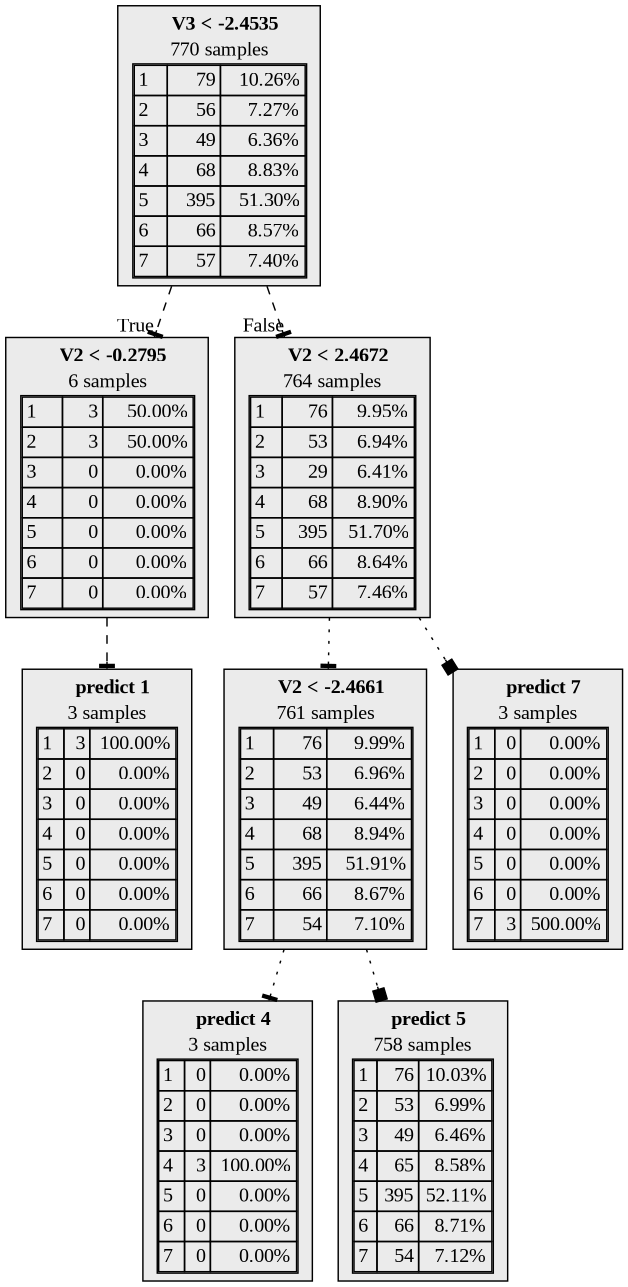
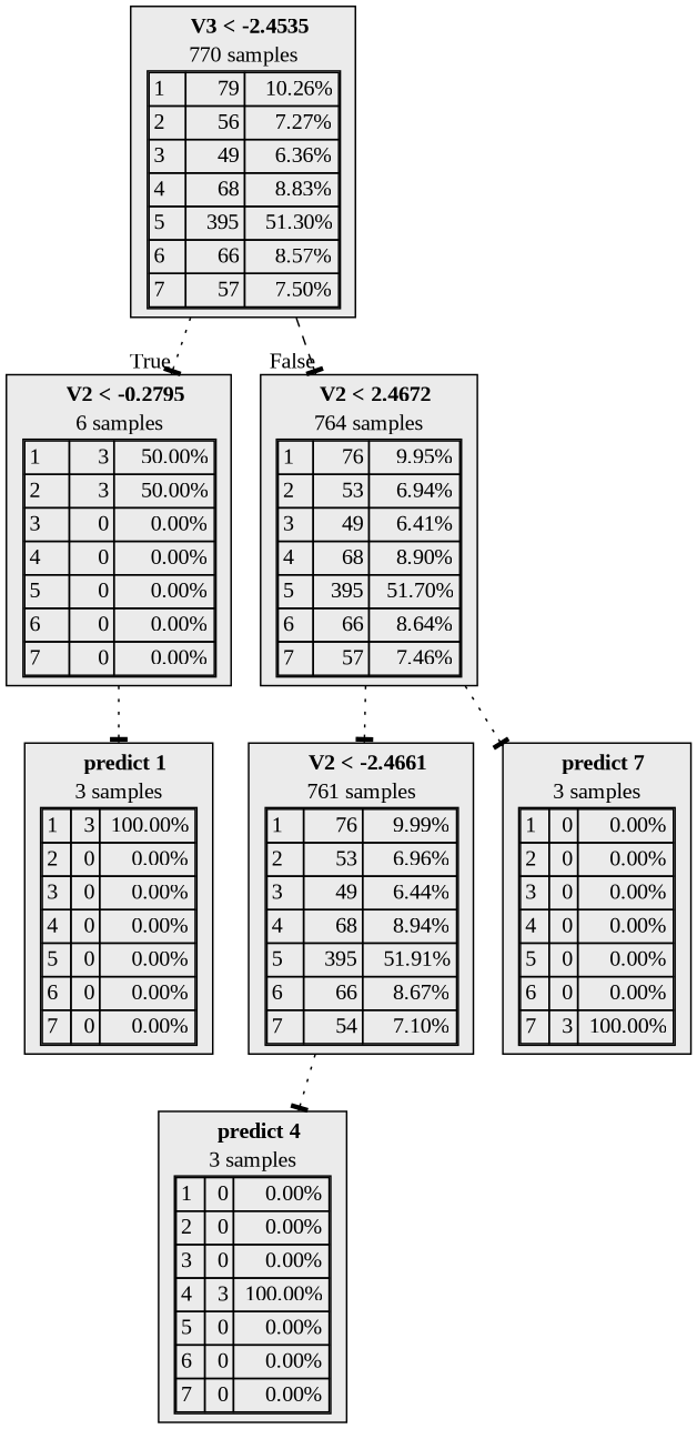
  digraph {
    fontname="Liberation Serif"
    node [fillcolor="#EBEBEB" fontname="Liberation Serif" shape=box style=filled]
    edge [arrowhead=tee fontname="Liberation Serif" style=dotted]
-   n1 [label=<  <TABLE BORDER="0" CELLPADDING="0">       <TR>     <TD>       <B>V3 &lt; -2.4535</B>     </TD>   </TR>      <TR>       <TD>770 samples</TD>     </TR>     <TR>   <TD>     <TABLE CELLSPACING="0">                <TR >     <TD ALIGN="LEFT">1</TD>     <TD ALIGN="RIGHT">79</TD>     <TD ALIGN="RIGHT">10.26%</TD>   </TR>   <TR >     <TD ALIGN="LEFT">2</TD>     <TD ALIGN="RIGHT">56</TD>     <TD ALIGN="RIGHT">7.27%</TD>   </TR>   <TR >     <TD ALIGN="LEFT">3</TD>     <TD ALIGN="RIGHT">49</TD>     <TD ALIGN="RIGHT">6.36%</TD>   </TR>   <TR >     <TD ALIGN="LEFT">4</TD>     <TD ALIGN="RIGHT">68</TD>     <TD ALIGN="RIGHT">8.83%</TD>   </TR>   <TR class="highlighted">     <TD ALIGN="LEFT">5</TD>     <TD ALIGN="RIGHT">395</TD>     <TD ALIGN="RIGHT">51.30%</TD>   </TR>   <TR >     <TD ALIGN="LEFT">6</TD>     <TD ALIGN="RIGHT">66</TD>     <TD ALIGN="RIGHT">8.57%</TD>   </TR>   <TR >     <TD ALIGN="LEFT">7</TD>     <TD ALIGN="RIGHT">57</TD>     <TD ALIGN="RIGHT">7.40%</TD>   </TR>      </TABLE>   </TD> </TR>    </TABLE> >]
+   n1 [label=<  <TABLE BORDER="0" CELLPADDING="0">       <TR>     <TD>       <B>V3 &lt; -2.4535</B>     </TD>   </TR>      <TR>       <TD>770 samples</TD>     </TR>     <TR>   <TD>     <TABLE CELLSPACING="0">                <TR >     <TD ALIGN="LEFT">1</TD>     <TD ALIGN="RIGHT">79</TD>     <TD ALIGN="RIGHT">10.26%</TD>   </TR>   <TR >     <TD ALIGN="LEFT">2</TD>     <TD ALIGN="RIGHT">56</TD>     <TD ALIGN="RIGHT">7.27%</TD>   </TR>   <TR >     <TD ALIGN="LEFT">3</TD>     <TD ALIGN="RIGHT">49</TD>     <TD ALIGN="RIGHT">6.36%</TD>   </TR>   <TR >     <TD ALIGN="LEFT">4</TD>     <TD ALIGN="RIGHT">68</TD>     <TD ALIGN="RIGHT">8.83%</TD>   </TR>   <TR class="highlighted">     <TD ALIGN="LEFT">5</TD>     <TD ALIGN="RIGHT">395</TD>     <TD ALIGN="RIGHT">51.30%</TD>   </TR>   <TR >     <TD ALIGN="LEFT">6</TD>     <TD ALIGN="RIGHT">66</TD>     <TD ALIGN="RIGHT">8.57%</TD>   </TR>   <TR >     <TD ALIGN="LEFT">7</TD>     <TD ALIGN="RIGHT">57</TD>     <TD ALIGN="RIGHT">7.50%</TD>   </TR>      </TABLE>   </TD> </TR>    </TABLE> >]
    n2 [label=<  <TABLE BORDER="0" CELLPADDING="0">       <TR>     <TD>       <B>V2 &lt; -0.2795</B>     </TD>   </TR>      <TR>       <TD>6 samples</TD>     </TR>     <TR>   <TD>     <TABLE CELLSPACING="0">                <TR class="highlighted">     <TD ALIGN="LEFT">1</TD>     <TD ALIGN="RIGHT">3</TD>     <TD ALIGN="RIGHT">50.00%</TD>   </TR>   <TR >     <TD ALIGN="LEFT">2</TD>     <TD ALIGN="RIGHT">3</TD>     <TD ALIGN="RIGHT">50.00%</TD>   </TR>   <TR >     <TD ALIGN="LEFT">3</TD>     <TD ALIGN="RIGHT">0</TD>     <TD ALIGN="RIGHT">0.00%</TD>   </TR>   <TR >     <TD ALIGN="LEFT">4</TD>     <TD ALIGN="RIGHT">0</TD>     <TD ALIGN="RIGHT">0.00%</TD>   </TR>   <TR >     <TD ALIGN="LEFT">5</TD>     <TD ALIGN="RIGHT">0</TD>     <TD ALIGN="RIGHT">0.00%</TD>   </TR>   <TR >     <TD ALIGN="LEFT">6</TD>     <TD ALIGN="RIGHT">0</TD>     <TD ALIGN="RIGHT">0.00%</TD>   </TR>   <TR >     <TD ALIGN="LEFT">7</TD>     <TD ALIGN="RIGHT">0</TD>     <TD ALIGN="RIGHT">0.00%</TD>   </TR>      </TABLE>   </TD> </TR>    </TABLE> >]
-   n3 [label=<  <TABLE BORDER="0" CELLPADDING="0">       <TR>     <TD>       <B>V2 &lt; 2.4672</B>     </TD>   </TR>      <TR>       <TD>764 samples</TD>     </TR>     <TR>   <TD>     <TABLE CELLSPACING="0">                <TR >     <TD ALIGN="LEFT">1</TD>     <TD ALIGN="RIGHT">76</TD>     <TD ALIGN="RIGHT">9.95%</TD>   </TR>   <TR >     <TD ALIGN="LEFT">2</TD>     <TD ALIGN="RIGHT">53</TD>     <TD ALIGN="RIGHT">6.94%</TD>   </TR>   <TR >     <TD ALIGN="LEFT">3</TD>     <TD ALIGN="RIGHT">29</TD>     <TD ALIGN="RIGHT">6.41%</TD>   </TR>   <TR >     <TD ALIGN="LEFT">4</TD>     <TD ALIGN="RIGHT">68</TD>     <TD ALIGN="RIGHT">8.90%</TD>   </TR>   <TR class="highlighted">     <TD ALIGN="LEFT">5</TD>     <TD ALIGN="RIGHT">395</TD>     <TD ALIGN="RIGHT">51.70%</TD>   </TR>   <TR >     <TD ALIGN="LEFT">6</TD>     <TD ALIGN="RIGHT">66</TD>     <TD ALIGN="RIGHT">8.64%</TD>   </TR>   <TR >     <TD ALIGN="LEFT">7</TD>     <TD ALIGN="RIGHT">57</TD>     <TD ALIGN="RIGHT">7.46%</TD>   </TR>      </TABLE>   </TD> </TR>    </TABLE> >]
+   n3 [label=<  <TABLE BORDER="0" CELLPADDING="0">       <TR>     <TD>       <B>V2 &lt; 2.4672</B>     </TD>   </TR>      <TR>       <TD>764 samples</TD>     </TR>     <TR>   <TD>     <TABLE CELLSPACING="0">                <TR >     <TD ALIGN="LEFT">1</TD>     <TD ALIGN="RIGHT">76</TD>     <TD ALIGN="RIGHT">9.95%</TD>   </TR>   <TR >     <TD ALIGN="LEFT">2</TD>     <TD ALIGN="RIGHT">53</TD>     <TD ALIGN="RIGHT">6.94%</TD>   </TR>   <TR >     <TD ALIGN="LEFT">3</TD>     <TD ALIGN="RIGHT">49</TD>     <TD ALIGN="RIGHT">6.41%</TD>   </TR>   <TR >     <TD ALIGN="LEFT">4</TD>     <TD ALIGN="RIGHT">68</TD>     <TD ALIGN="RIGHT">8.90%</TD>   </TR>   <TR class="highlighted">     <TD ALIGN="LEFT">5</TD>     <TD ALIGN="RIGHT">395</TD>     <TD ALIGN="RIGHT">51.70%</TD>   </TR>   <TR >     <TD ALIGN="LEFT">6</TD>     <TD ALIGN="RIGHT">66</TD>     <TD ALIGN="RIGHT">8.64%</TD>   </TR>   <TR >     <TD ALIGN="LEFT">7</TD>     <TD ALIGN="RIGHT">57</TD>     <TD ALIGN="RIGHT">7.46%</TD>   </TR>      </TABLE>   </TD> </TR>    </TABLE> >]
    n4 [color=black label=<  <TABLE BORDER="0" CELLPADDING="0">       <TR>     <TD>       <B>predict 1</B>     </TD>   </TR>      <TR>       <TD>3 samples</TD>     </TR>     <TR>   <TD>     <TABLE CELLSPACING="0">                <TR class="highlighted">     <TD ALIGN="LEFT">1</TD>     <TD ALIGN="RIGHT">3</TD>     <TD ALIGN="RIGHT">100.00%</TD>   </TR>   <TR >     <TD ALIGN="LEFT">2</TD>     <TD ALIGN="RIGHT">0</TD>     <TD ALIGN="RIGHT">0.00%</TD>   </TR>   <TR >     <TD ALIGN="LEFT">3</TD>     <TD ALIGN="RIGHT">0</TD>     <TD ALIGN="RIGHT">0.00%</TD>   </TR>   <TR >     <TD ALIGN="LEFT">4</TD>     <TD ALIGN="RIGHT">0</TD>     <TD ALIGN="RIGHT">0.00%</TD>   </TR>   <TR >     <TD ALIGN="LEFT">5</TD>     <TD ALIGN="RIGHT">0</TD>     <TD ALIGN="RIGHT">0.00%</TD>   </TR>   <TR >     <TD ALIGN="LEFT">6</TD>     <TD ALIGN="RIGHT">0</TD>     <TD ALIGN="RIGHT">0.00%</TD>   </TR>   <TR >     <TD ALIGN="LEFT">7</TD>     <TD ALIGN="RIGHT">0</TD>     <TD ALIGN="RIGHT">0.00%</TD>   </TR>      </TABLE>   </TD> </TR>    </TABLE> >]
    n5 [label=<  <TABLE BORDER="0" CELLPADDING="0">       <TR>     <TD>       <B>V2 &lt; -2.4661</B>     </TD>   </TR>      <TR>       <TD>761 samples</TD>     </TR>     <TR>   <TD>     <TABLE CELLSPACING="0">                <TR >     <TD ALIGN="LEFT">1</TD>     <TD ALIGN="RIGHT">76</TD>     <TD ALIGN="RIGHT">9.99%</TD>   </TR>   <TR >     <TD ALIGN="LEFT">2</TD>     <TD ALIGN="RIGHT">53</TD>     <TD ALIGN="RIGHT">6.96%</TD>   </TR>   <TR >     <TD ALIGN="LEFT">3</TD>     <TD ALIGN="RIGHT">49</TD>     <TD ALIGN="RIGHT">6.44%</TD>   </TR>   <TR >     <TD ALIGN="LEFT">4</TD>     <TD ALIGN="RIGHT">68</TD>     <TD ALIGN="RIGHT">8.94%</TD>   </TR>   <TR class="highlighted">     <TD ALIGN="LEFT">5</TD>     <TD ALIGN="RIGHT">395</TD>     <TD ALIGN="RIGHT">51.91%</TD>   </TR>   <TR >     <TD ALIGN="LEFT">6</TD>     <TD ALIGN="RIGHT">66</TD>     <TD ALIGN="RIGHT">8.67%</TD>   </TR>   <TR >     <TD ALIGN="LEFT">7</TD>     <TD ALIGN="RIGHT">54</TD>     <TD ALIGN="RIGHT">7.10%</TD>   </TR>      </TABLE>   </TD> </TR>    </TABLE> >]
-   n6 [color=black label=<  <TABLE BORDER="0" CELLPADDING="0">       <TR>     <TD>       <B>predict 7</B>     </TD>   </TR>      <TR>       <TD>3 samples</TD>     </TR>     <TR>   <TD>     <TABLE CELLSPACING="0">                <TR >     <TD ALIGN="LEFT">1</TD>     <TD ALIGN="RIGHT">0</TD>     <TD ALIGN="RIGHT">0.00%</TD>   </TR>   <TR >     <TD ALIGN="LEFT">2</TD>     <TD ALIGN="RIGHT">0</TD>     <TD ALIGN="RIGHT">0.00%</TD>   </TR>   <TR >     <TD ALIGN="LEFT">3</TD>     <TD ALIGN="RIGHT">0</TD>     <TD ALIGN="RIGHT">0.00%</TD>   </TR>   <TR >     <TD ALIGN="LEFT">4</TD>     <TD ALIGN="RIGHT">0</TD>     <TD ALIGN="RIGHT">0.00%</TD>   </TR>   <TR >     <TD ALIGN="LEFT">5</TD>     <TD ALIGN="RIGHT">0</TD>     <TD ALIGN="RIGHT">0.00%</TD>   </TR>   <TR >     <TD ALIGN="LEFT">6</TD>     <TD ALIGN="RIGHT">0</TD>     <TD ALIGN="RIGHT">0.00%</TD>   </TR>   <TR class="highlighted">     <TD ALIGN="LEFT">7</TD>     <TD ALIGN="RIGHT">3</TD>     <TD ALIGN="RIGHT">500.00%</TD>   </TR>      </TABLE>   </TD> </TR>    </TABLE> >]
+   n6 [color=black label=<  <TABLE BORDER="0" CELLPADDING="0">       <TR>     <TD>       <B>predict 7</B>     </TD>   </TR>      <TR>       <TD>3 samples</TD>     </TR>     <TR>   <TD>     <TABLE CELLSPACING="0">                <TR >     <TD ALIGN="LEFT">1</TD>     <TD ALIGN="RIGHT">0</TD>     <TD ALIGN="RIGHT">0.00%</TD>   </TR>   <TR >     <TD ALIGN="LEFT">2</TD>     <TD ALIGN="RIGHT">0</TD>     <TD ALIGN="RIGHT">0.00%</TD>   </TR>   <TR >     <TD ALIGN="LEFT">3</TD>     <TD ALIGN="RIGHT">0</TD>     <TD ALIGN="RIGHT">0.00%</TD>   </TR>   <TR >     <TD ALIGN="LEFT">4</TD>     <TD ALIGN="RIGHT">0</TD>     <TD ALIGN="RIGHT">0.00%</TD>   </TR>   <TR >     <TD ALIGN="LEFT">5</TD>     <TD ALIGN="RIGHT">0</TD>     <TD ALIGN="RIGHT">0.00%</TD>   </TR>   <TR >     <TD ALIGN="LEFT">6</TD>     <TD ALIGN="RIGHT">0</TD>     <TD ALIGN="RIGHT">0.00%</TD>   </TR>   <TR class="highlighted">     <TD ALIGN="LEFT">7</TD>     <TD ALIGN="RIGHT">3</TD>     <TD ALIGN="RIGHT">100.00%</TD>   </TR>      </TABLE>   </TD> </TR>    </TABLE> >]
    n7 [color=black label=<  <TABLE BORDER="0" CELLPADDING="0">       <TR>     <TD>       <B>predict 4</B>     </TD>   </TR>      <TR>       <TD>3 samples</TD>     </TR>     <TR>   <TD>     <TABLE CELLSPACING="0">                <TR >     <TD ALIGN="LEFT">1</TD>     <TD ALIGN="RIGHT">0</TD>     <TD ALIGN="RIGHT">0.00%</TD>   </TR>   <TR >     <TD ALIGN="LEFT">2</TD>     <TD ALIGN="RIGHT">0</TD>     <TD ALIGN="RIGHT">0.00%</TD>   </TR>   <TR >     <TD ALIGN="LEFT">3</TD>     <TD ALIGN="RIGHT">0</TD>     <TD ALIGN="RIGHT">0.00%</TD>   </TR>   <TR class="highlighted">     <TD ALIGN="LEFT">4</TD>     <TD ALIGN="RIGHT">3</TD>     <TD ALIGN="RIGHT">100.00%</TD>   </TR>   <TR >     <TD ALIGN="LEFT">5</TD>     <TD ALIGN="RIGHT">0</TD>     <TD ALIGN="RIGHT">0.00%</TD>   </TR>   <TR >     <TD ALIGN="LEFT">6</TD>     <TD ALIGN="RIGHT">0</TD>     <TD ALIGN="RIGHT">0.00%</TD>   </TR>   <TR >     <TD ALIGN="LEFT">7</TD>     <TD ALIGN="RIGHT">0</TD>     <TD ALIGN="RIGHT">0.00%</TD>   </TR>      </TABLE>   </TD> </TR>    </TABLE> >]
-   n8 [color=black label=<  <TABLE BORDER="0" CELLPADDING="0">       <TR>     <TD>       <B>predict 5</B>     </TD>   </TR>      <TR>       <TD>758 samples</TD>     </TR>     <TR>   <TD>     <TABLE CELLSPACING="0">                <TR >     <TD ALIGN="LEFT">1</TD>     <TD ALIGN="RIGHT">76</TD>     <TD ALIGN="RIGHT">10.03%</TD>   </TR>   <TR >     <TD ALIGN="LEFT">2</TD>     <TD ALIGN="RIGHT">53</TD>     <TD ALIGN="RIGHT">6.99%</TD>   </TR>   <TR >     <TD ALIGN="LEFT">3</TD>     <TD ALIGN="RIGHT">49</TD>     <TD ALIGN="RIGHT">6.46%</TD>   </TR>   <TR >     <TD ALIGN="LEFT">4</TD>     <TD ALIGN="RIGHT">65</TD>     <TD ALIGN="RIGHT">8.58%</TD>   </TR>   <TR class="highlighted">     <TD ALIGN="LEFT">5</TD>     <TD ALIGN="RIGHT">395</TD>     <TD ALIGN="RIGHT">52.11%</TD>   </TR>   <TR >     <TD ALIGN="LEFT">6</TD>     <TD ALIGN="RIGHT">66</TD>     <TD ALIGN="RIGHT">8.71%</TD>   </TR>   <TR >     <TD ALIGN="LEFT">7</TD>     <TD ALIGN="RIGHT">54</TD>     <TD ALIGN="RIGHT">7.12%</TD>   </TR>      </TABLE>   </TD> </TR>    </TABLE> >]
-   n1 -> n2 [headlabel=True labelangle=45 labeldistance=2.5 style=dashed]
+   n1 -> n2 [headlabel=True labelangle=45 labeldistance=2.5]
    n1 -> n3 [headlabel=False labelangle=-45 labeldistance=2.5 style=dashed]
-   n2 -> n4 [style=dashed]
+   n2 -> n4
    n3 -> n5
-   n3 -> n6 [arrowhead=box]
+   n3 -> n6
    n5 -> n7
-   n5 -> n8 [arrowhead=box]
  }
